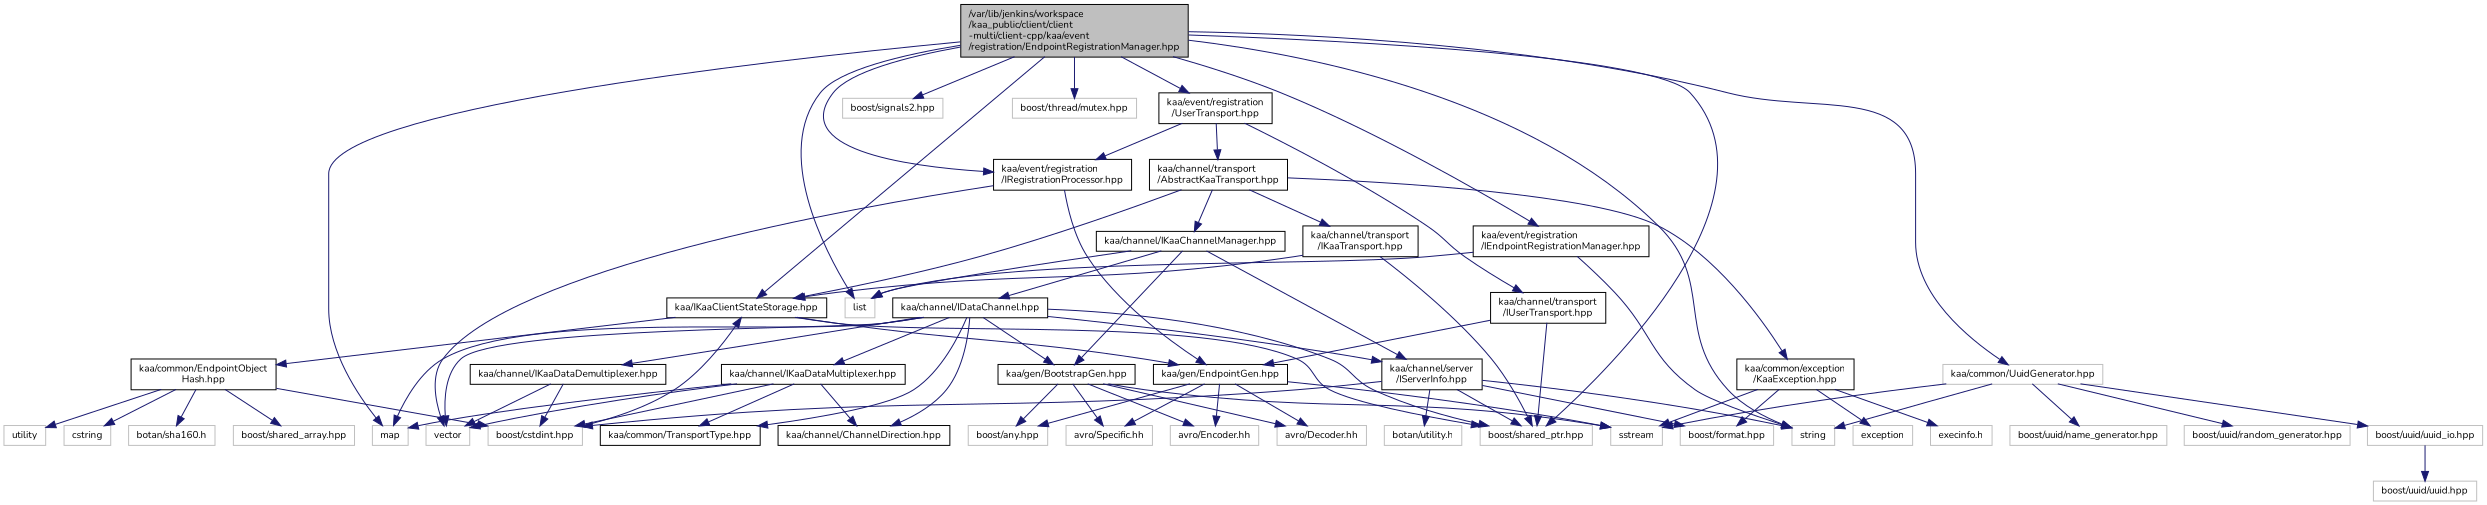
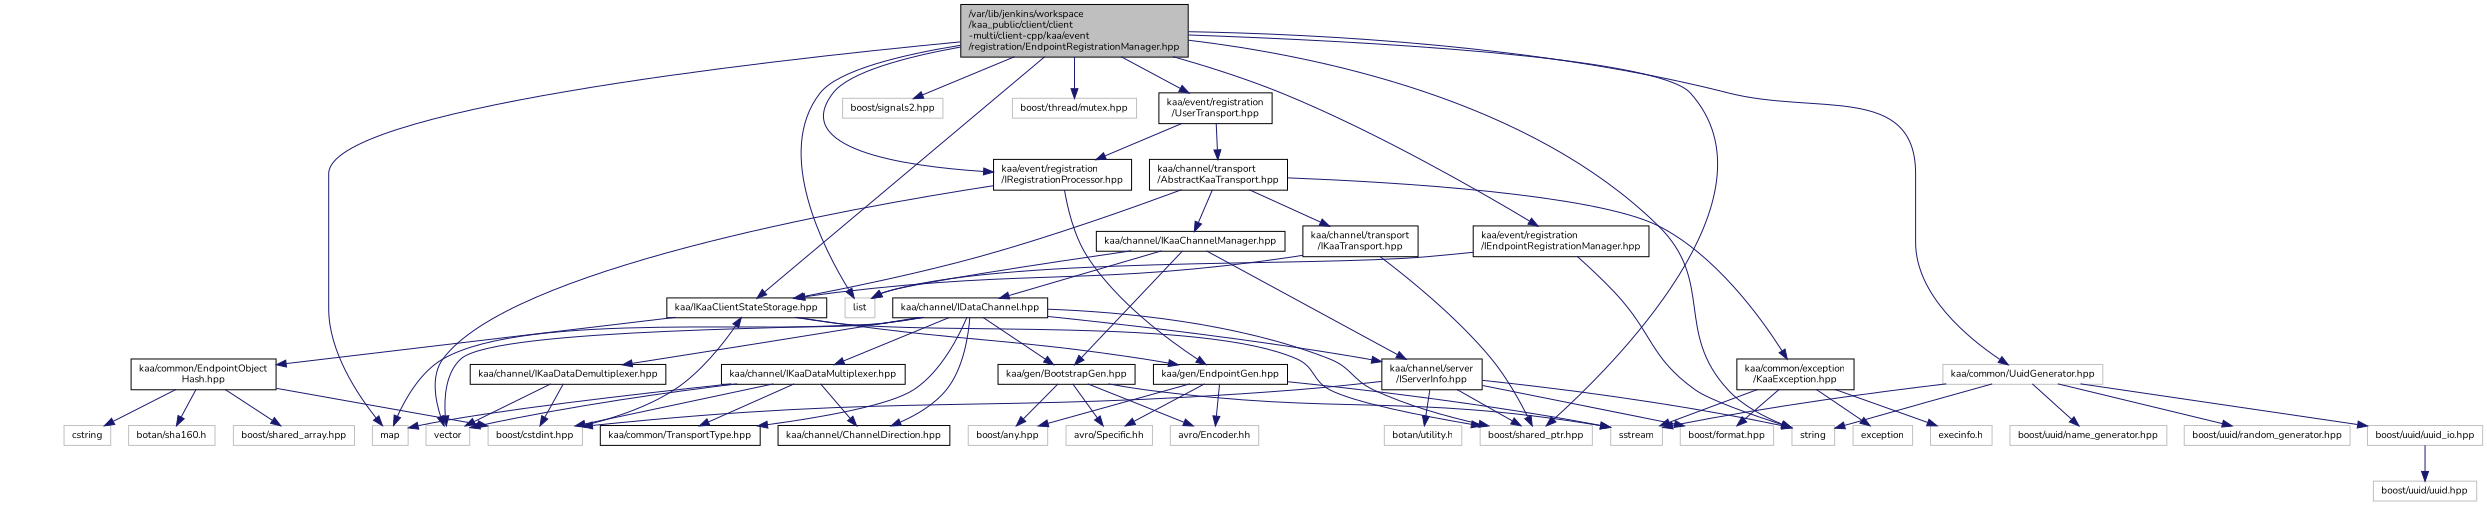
  digraph {
    fontname=Nunito
    node [color=grey75 fontname=Nunito fontsize=10 shape=record]
    edge [color=midnightblue fontname=Nunito fontsize=10 labelfontname=FreeSans labelfontsize=10 style=solid]
    n1 [color=black fillcolor=grey75 fontcolor=black height=0.2 label="/var/lib/jenkins/workspace\l/kaa_public/client/client\l-multi/client-cpp/kaa/event\l/registration/EndpointRegistrationManager.hpp" style=filled width=0.4]
    n2 [height=0.2 label=map width=0.4]
    n3 [height=0.2 label=list width=0.4]
    n4 [height=0.2 label=string width=0.4]
    n5 [height=0.2 label="boost/signals2.hpp" width=0.4]
    n6 [height=0.2 label="boost/shared_ptr.hpp" width=0.4]
    n7 [height=0.2 label="boost/thread/mutex.hpp" width=0.4]
    n8 [color=black height=0.2 label="kaa/IKaaClientStateStorage.hpp" width=0.4]
    n9 [color=black height=0.2 label="kaa/event/registration\l/IRegistrationProcessor.hpp" width=0.4]
    n10 [color=black height=0.2 label="kaa/event/registration\l/IEndpointRegistrationManager.hpp" width=0.4]
    n11 [color=black height=0.2 label="kaa/event/registration\l/UserTransport.hpp" width=0.4]
    n12 [height=0.2 label="kaa/common/UuidGenerator.hpp" width=0.4]
    n13 [color=black height=0.2 label="kaa/gen/EndpointGen.hpp" width=0.4]
    n14 [color=black height=0.2 label="kaa/common/EndpointObject\lHash.hpp" width=0.4]
    n15 [height=0.2 label=vector width=0.4]
    n16 [color=black height=0.2 label="kaa/channel/transport\l/AbstractKaaTransport.hpp" width=0.4]
-   n17 [color=black height=0.2 label="kaa/channel/transport\l/IUserTransport.hpp" width=0.4]
    n18 [height=0.2 label=sstream width=0.4]
    n19 [height=0.2 label="boost/uuid/uuid_io.hpp" width=0.4]
    n20 [height=0.2 label="boost/uuid/name_generator.hpp" width=0.4]
    n21 [height=0.2 label="boost/uuid/random_generator.hpp" width=0.4]
    n22 [height=0.2 label="boost/cstdint.hpp" width=0.4]
    n23 [height=0.2 label="boost/any.hpp" width=0.4]
    n24 [height=0.2 label="avro/Specific.hh" width=0.4]
    n25 [height=0.2 label="avro/Encoder.hh" width=0.4]
-   n26 [height=0.2 label="avro/Decoder.hh" width=0.4]
-   n27 [height=0.2 label=utility width=0.4]
    n28 [height=0.2 label=cstring width=0.4]
    n29 [height=0.2 label="botan/sha160.h" width=0.4]
    n30 [height=0.2 label="boost/shared_array.hpp" width=0.4]
    n31 [color=black height=0.2 label="kaa/channel/transport\l/IKaaTransport.hpp" width=0.4]
    n32 [color=black height=0.2 label="kaa/channel/IKaaChannelManager.hpp" width=0.4]
    n33 [color=black height=0.2 label="kaa/common/exception\l/KaaException.hpp" width=0.4]
    n34 [color=black height=0.2 label="kaa/gen/BootstrapGen.hpp" width=0.4]
    n35 [color=black height=0.2 label="kaa/channel/IDataChannel.hpp" width=0.4]
    n36 [color=black height=0.2 label="kaa/channel/server\l/IServerInfo.hpp" width=0.4]
    n37 [height=0.2 label="boost/format.hpp" width=0.4]
    n38 [height=0.2 label=exception width=0.4]
    n39 [height=0.2 label="execinfo.h" width=0.4]
    n40 [color=black height=0.2 label="kaa/common/TransportType.hpp" width=0.4]
    n41 [color=black height=0.2 label="kaa/channel/ChannelDirection.hpp" width=0.4]
    n42 [color=black height=0.2 label="kaa/channel/IKaaDataMultiplexer.hpp" width=0.4]
    n43 [color=black height=0.2 label="kaa/channel/IKaaDataDemultiplexer.hpp" width=0.4]
    n44 [height=0.2 label="botan/utility.h" width=0.4]
    n45 [height=0.2 label="boost/uuid/uuid.hpp" width=0.4]
    n1 -> n2
    n1 -> n3
    n1 -> n4
    n1 -> n5
    n1 -> n6
    n1 -> n7
    n1 -> n8
    n1 -> n9
    n1 -> n10
    n1 -> n11
    n1 -> n12
    n8 -> n6
    n8 -> n13
    n8 -> n14
    n9 -> n13
    n9 -> n15
    n10 -> n3
    n10 -> n4
    n11 -> n9
    n11 -> n16
-   n11 -> n17
    n12 -> n4
    n12 -> n18
    n12 -> n19
    n12 -> n20
    n12 -> n21
    n13 -> n18
    n13 -> n23
    n13 -> n24
    n13 -> n25
-   n13 -> n26
    n14 -> n22
-   n14 -> n27
    n14 -> n28
    n14 -> n29
    n14 -> n30
    n16 -> n8
    n16 -> n31
    n16 -> n32
    n16 -> n33
-   n17 -> n6
-   n17 -> n13
    n19 -> n45
    n22 -> n8
    n31 -> n6
    n31 -> n8
    n32 -> n3
    n32 -> n34
    n32 -> n35
    n32 -> n36
    n33 -> n18
    n33 -> n37
    n33 -> n38
    n33 -> n39
    n34 -> n18
    n34 -> n23
    n34 -> n24
    n34 -> n25
-   n34 -> n26
    n35 -> n2
    n35 -> n6
    n35 -> n15
    n35 -> n34
    n35 -> n36
    n35 -> n40
    n35 -> n41
    n35 -> n42
    n35 -> n43
    n36 -> n4
    n36 -> n6
    n36 -> n22
    n36 -> n37
    n36 -> n44
    n42 -> n2
    n42 -> n15
    n42 -> n22
    n42 -> n40
    n42 -> n41
    n43 -> n15
    n43 -> n22
  }
